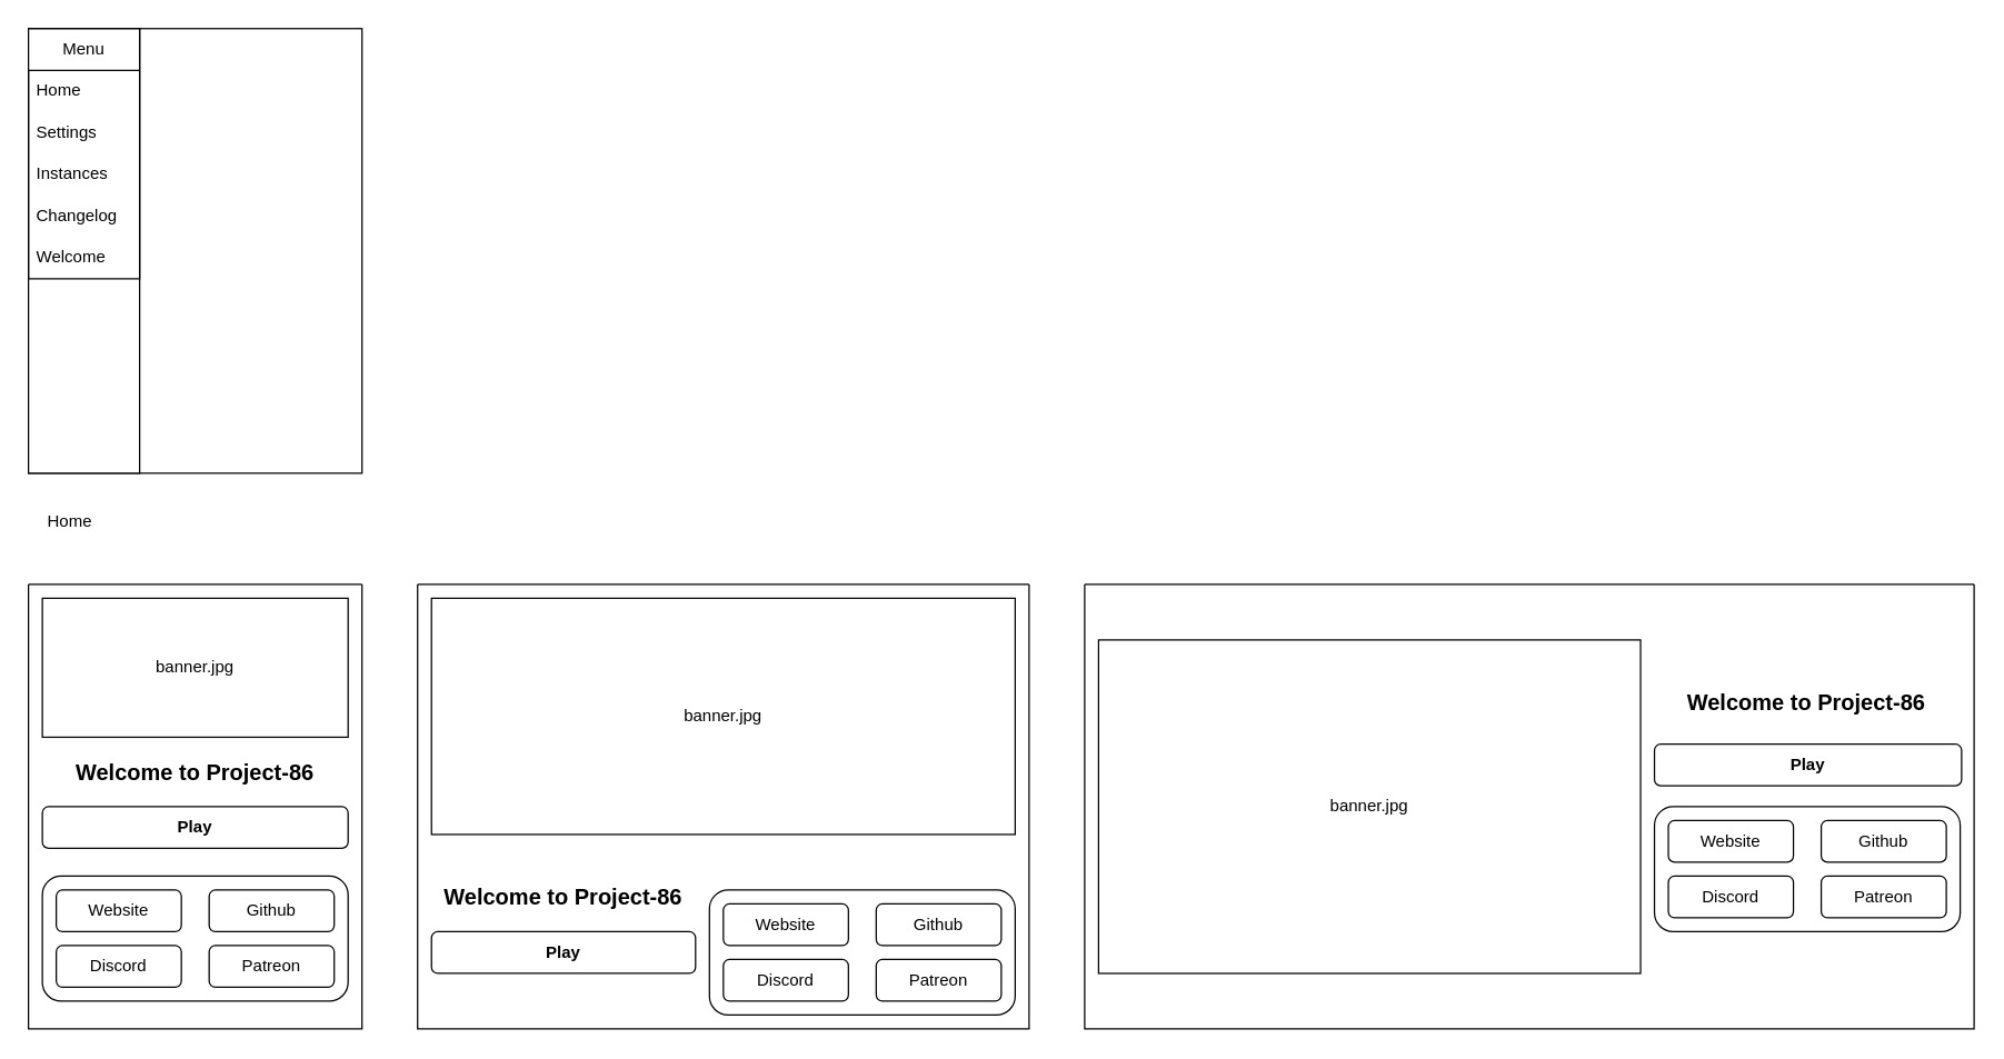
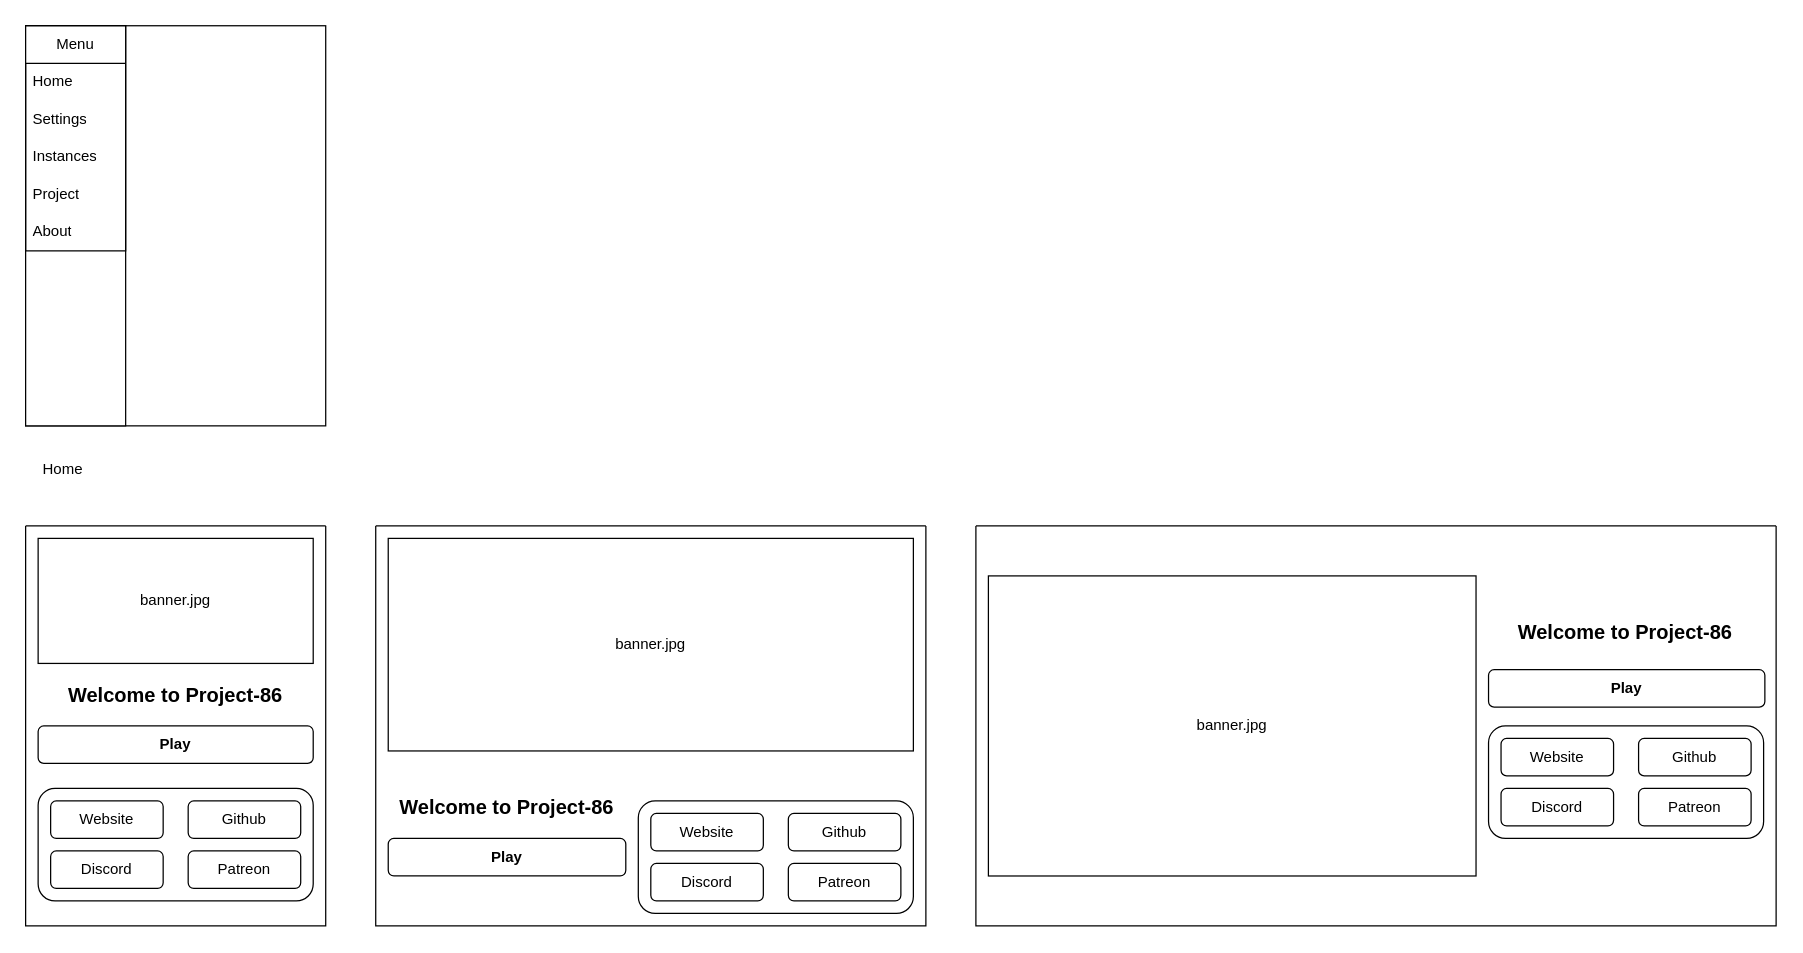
  <mxCell id="0" />
  <mxCell id="1" parent="0" />
  <mxCell id="2" value="" style="rounded=0;whiteSpace=wrap;html=1;" parent="1" vertex="1"><mxGeometry x="20" y="20" width="240" height="320" as="geometry" /></mxCell>
  <mxCell id="3" value="" style="rounded=0;whiteSpace=wrap;html=1;" parent="1" vertex="1"><mxGeometry x="20" y="20" width="80" height="320" as="geometry" /></mxCell>
  <mxCell id="4" value="&lt;div&gt;Menu&lt;/div&gt;" style="swimlane;fontStyle=0;childLayout=stackLayout;horizontal=1;startSize=30;horizontalStack=0;resizeParent=1;resizeParentMax=0;resizeLast=0;collapsible=1;marginBottom=0;whiteSpace=wrap;html=1;" parent="1" vertex="1"><mxGeometry x="20" y="20" width="80" height="180" as="geometry" /></mxCell>
  <mxCell id="5" value="Home" style="text;strokeColor=none;fillColor=none;align=left;verticalAlign=middle;spacingLeft=4;spacingRight=4;overflow=hidden;points=[[0,0.5],[1,0.5]];portConstraint=eastwest;rotatable=0;whiteSpace=wrap;html=1;" parent="4" vertex="1"><mxGeometry y="30" width="80" height="30" as="geometry" /></mxCell>
  <mxCell id="6" value="&lt;div&gt;Settings&lt;/div&gt;" style="text;strokeColor=none;fillColor=none;align=left;verticalAlign=middle;spacingLeft=4;spacingRight=4;overflow=hidden;points=[[0,0.5],[1,0.5]];portConstraint=eastwest;rotatable=0;whiteSpace=wrap;html=1;" parent="4" vertex="1"><mxGeometry y="60" width="80" height="30" as="geometry" /></mxCell>
  <mxCell id="7" value="Instances" style="text;strokeColor=none;fillColor=none;align=left;verticalAlign=middle;spacingLeft=4;spacingRight=4;overflow=hidden;points=[[0,0.5],[1,0.5]];portConstraint=eastwest;rotatable=0;whiteSpace=wrap;html=1;" parent="4" vertex="1"><mxGeometry y="90" width="80" height="30" as="geometry" /></mxCell>
- <mxCell id="8" value="&lt;div&gt;Changelog&lt;/div&gt;" style="text;strokeColor=none;fillColor=none;align=left;verticalAlign=middle;spacingLeft=4;spacingRight=4;overflow=hidden;points=[[0,0.5],[1,0.5]];portConstraint=eastwest;rotatable=0;whiteSpace=wrap;html=1;" parent="4" vertex="1"><mxGeometry y="120" width="80" height="30" as="geometry" /></mxCell>
- <mxCell id="9" value="Welcome" style="text;strokeColor=none;fillColor=none;align=left;verticalAlign=middle;spacingLeft=4;spacingRight=4;overflow=hidden;points=[[0,0.5],[1,0.5]];portConstraint=eastwest;rotatable=0;whiteSpace=wrap;html=1;" parent="4" vertex="1"><mxGeometry y="150" width="80" height="30" as="geometry" /></mxCell>
+ <mxCell id="8" value="&lt;div&gt;Project&lt;/div&gt;" style="text;strokeColor=none;fillColor=none;align=left;verticalAlign=middle;spacingLeft=4;spacingRight=4;overflow=hidden;points=[[0,0.5],[1,0.5]];portConstraint=eastwest;rotatable=0;whiteSpace=wrap;html=1;" parent="4" vertex="1"><mxGeometry y="120" width="80" height="30" as="geometry" /></mxCell>
+ <mxCell id="9" value="About" style="text;strokeColor=none;fillColor=none;align=left;verticalAlign=middle;spacingLeft=4;spacingRight=4;overflow=hidden;points=[[0,0.5],[1,0.5]];portConstraint=eastwest;rotatable=0;whiteSpace=wrap;html=1;" parent="4" vertex="1"><mxGeometry y="150" width="80" height="30" as="geometry" /></mxCell>
  <mxCell id="10" value="Home" style="text;html=1;align=center;verticalAlign=middle;whiteSpace=wrap;rounded=0;" parent="1" vertex="1"><mxGeometry x="20" y="360" width="60" height="30" as="geometry" /></mxCell>
  <mxCell id="11" value="" style="swimlane;startSize=0;" vertex="1" parent="1"><mxGeometry x="300" y="420" width="440" height="320" as="geometry" /></mxCell>
  <mxCell id="12" value="banner.jpg" style="rounded=0;whiteSpace=wrap;html=1;" parent="11" vertex="1"><mxGeometry x="10" y="10" width="420" height="170" as="geometry" /></mxCell>
  <mxCell id="13" value="" style="rounded=1;whiteSpace=wrap;html=1;" parent="11" vertex="1"><mxGeometry x="210" y="220" width="220" height="90" as="geometry" /></mxCell>
  <mxCell id="14" value="Website" style="rounded=1;whiteSpace=wrap;html=1;" parent="11" vertex="1"><mxGeometry x="220" y="230" width="90" height="30" as="geometry" /></mxCell>
  <mxCell id="15" value="Discord" style="rounded=1;whiteSpace=wrap;html=1;" parent="11" vertex="1"><mxGeometry x="220" y="270" width="90" height="30" as="geometry" /></mxCell>
  <mxCell id="16" value="&lt;div&gt;Patreon&lt;/div&gt;" style="rounded=1;whiteSpace=wrap;html=1;" parent="11" vertex="1"><mxGeometry x="330" y="270" width="90" height="30" as="geometry" /></mxCell>
  <mxCell id="17" value="Github" style="rounded=1;whiteSpace=wrap;html=1;" parent="11" vertex="1"><mxGeometry x="330" y="230" width="90" height="30" as="geometry" /></mxCell>
  <mxCell id="18" value="&lt;b&gt;Play&lt;/b&gt;" style="rounded=1;whiteSpace=wrap;html=1;" parent="11" vertex="1"><mxGeometry x="10" y="250" width="190" height="30" as="geometry" /></mxCell>
  <mxCell id="19" value="&lt;b&gt;&lt;font style=&quot;font-size: 16px;&quot;&gt;Welcome to Project-86&lt;/font&gt;&lt;/b&gt;" style="text;html=1;align=center;verticalAlign=middle;whiteSpace=wrap;rounded=0;" parent="11" vertex="1"><mxGeometry x="10" y="210" width="190" height="30" as="geometry" /></mxCell>
  <mxCell id="20" value="" style="swimlane;startSize=0;" vertex="1" parent="1"><mxGeometry x="20" y="420" width="240" height="320" as="geometry" /></mxCell>
  <mxCell id="21" value="banner.jpg" style="rounded=0;whiteSpace=wrap;html=1;" vertex="1" parent="20"><mxGeometry x="10" y="10" width="220" height="100" as="geometry" /></mxCell>
  <mxCell id="22" value="" style="rounded=1;whiteSpace=wrap;html=1;" vertex="1" parent="20"><mxGeometry x="10" y="210" width="220" height="90" as="geometry" /></mxCell>
  <mxCell id="23" value="Website" style="rounded=1;whiteSpace=wrap;html=1;" vertex="1" parent="20"><mxGeometry x="20" y="220" width="90" height="30" as="geometry" /></mxCell>
  <mxCell id="24" value="Discord" style="rounded=1;whiteSpace=wrap;html=1;" vertex="1" parent="20"><mxGeometry x="20" y="260" width="90" height="30" as="geometry" /></mxCell>
  <mxCell id="25" value="&lt;div&gt;Patreon&lt;/div&gt;" style="rounded=1;whiteSpace=wrap;html=1;" vertex="1" parent="20"><mxGeometry x="130" y="260" width="90" height="30" as="geometry" /></mxCell>
  <mxCell id="26" value="Github" style="rounded=1;whiteSpace=wrap;html=1;" vertex="1" parent="20"><mxGeometry x="130" y="220" width="90" height="30" as="geometry" /></mxCell>
  <mxCell id="27" value="&lt;b&gt;Play&lt;/b&gt;" style="rounded=1;whiteSpace=wrap;html=1;" vertex="1" parent="20"><mxGeometry x="10" y="160" width="220" height="30" as="geometry" /></mxCell>
  <mxCell id="28" value="&lt;b&gt;&lt;font style=&quot;font-size: 16px;&quot;&gt;Welcome to Project-86&lt;/font&gt;&lt;/b&gt;" style="text;html=1;align=center;verticalAlign=middle;whiteSpace=wrap;rounded=0;" vertex="1" parent="20"><mxGeometry x="10" y="120" width="220" height="30" as="geometry" /></mxCell>
  <mxCell id="29" value="" style="swimlane;startSize=0;" vertex="1" parent="1"><mxGeometry x="780" y="420" width="640" height="320" as="geometry" /></mxCell>
  <mxCell id="30" value="banner.jpg" style="rounded=0;whiteSpace=wrap;html=1;" vertex="1" parent="29"><mxGeometry x="10" y="40" width="390" height="240" as="geometry" /></mxCell>
  <mxCell id="31" value="" style="rounded=1;whiteSpace=wrap;html=1;" vertex="1" parent="29"><mxGeometry x="410" y="160" width="220" height="90" as="geometry" /></mxCell>
  <mxCell id="32" value="Website" style="rounded=1;whiteSpace=wrap;html=1;" vertex="1" parent="29"><mxGeometry x="420" y="170" width="90" height="30" as="geometry" /></mxCell>
  <mxCell id="33" value="Discord" style="rounded=1;whiteSpace=wrap;html=1;" vertex="1" parent="29"><mxGeometry x="420" y="210" width="90" height="30" as="geometry" /></mxCell>
  <mxCell id="34" value="&lt;div&gt;Patreon&lt;/div&gt;" style="rounded=1;whiteSpace=wrap;html=1;" vertex="1" parent="29"><mxGeometry x="530" y="210" width="90" height="30" as="geometry" /></mxCell>
  <mxCell id="35" value="Github" style="rounded=1;whiteSpace=wrap;html=1;" vertex="1" parent="29"><mxGeometry x="530" y="170" width="90" height="30" as="geometry" /></mxCell>
  <mxCell id="36" value="&lt;b&gt;Play&lt;/b&gt;" style="rounded=1;whiteSpace=wrap;html=1;" vertex="1" parent="29"><mxGeometry x="410" y="115" width="221" height="30" as="geometry" /></mxCell>
  <mxCell id="37" value="&lt;b&gt;&lt;font style=&quot;font-size: 16px;&quot;&gt;Welcome to Project-86&lt;/font&gt;&lt;/b&gt;" style="text;html=1;align=center;verticalAlign=middle;whiteSpace=wrap;rounded=0;" vertex="1" parent="29"><mxGeometry x="409" y="70" width="221" height="30" as="geometry" /></mxCell>
